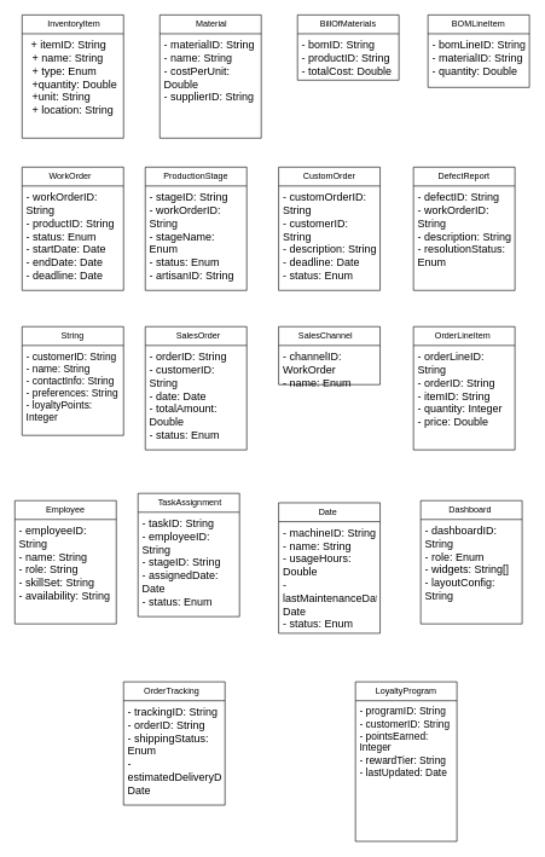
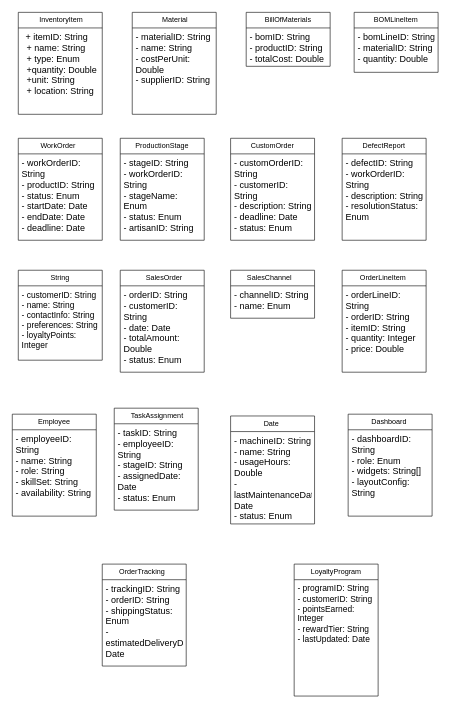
  <mxCell id="0" />
  <mxCell id="1" parent="0" />
  <mxCell id="2" value="&amp;nbsp;InventoryItem" style="swimlane;fontStyle=0;childLayout=stackLayout;horizontal=1;startSize=26;fillColor=none;horizontalStack=0;resizeParent=1;resizeParentMax=0;resizeLast=0;collapsible=1;marginBottom=0;whiteSpace=wrap;html=1;" vertex="1" parent="1"><mxGeometry x="30" y="20" width="140" height="170" as="geometry" /></mxCell>
  <mxCell id="3" value="&lt;div&gt;&amp;nbsp; &lt;font style=&quot;font-size: 15px;&quot;&gt;+ itemID: String&lt;/font&gt;&lt;/div&gt;&lt;div&gt;&lt;font style=&quot;font-size: 15px;&quot;&gt;&amp;nbsp; + name: String&lt;/font&gt;&lt;/div&gt;&lt;div&gt;&lt;font style=&quot;font-size: 15px;&quot;&gt;&amp;nbsp; + type: Enum&amp;nbsp;&lt;/font&gt;&lt;/div&gt;&lt;div&gt;&lt;font style=&quot;font-size: 15px;&quot;&gt;&amp;nbsp; +quantity: Double&lt;/font&gt;&lt;/div&gt;&lt;div&gt;&lt;font style=&quot;font-size: 15px;&quot;&gt;&amp;nbsp; +unit: String&lt;/font&gt;&lt;/div&gt;&lt;div&gt;&lt;font style=&quot;font-size: 15px;&quot;&gt;&amp;nbsp; + location: String&lt;/font&gt;&lt;/div&gt;" style="text;strokeColor=none;fillColor=none;align=left;verticalAlign=top;spacingLeft=4;spacingRight=4;overflow=hidden;rotatable=0;points=[[0,0.5],[1,0.5]];portConstraint=eastwest;whiteSpace=wrap;html=1;" vertex="1" parent="2"><mxGeometry y="26" width="140" height="144" as="geometry" /></mxCell>
  <mxCell id="4" value="BillOfMaterials" style="swimlane;fontStyle=0;childLayout=stackLayout;horizontal=1;startSize=26;fillColor=none;horizontalStack=0;resizeParent=1;resizeParentMax=0;resizeLast=0;collapsible=1;marginBottom=0;whiteSpace=wrap;html=1;" vertex="1" parent="1"><mxGeometry x="410" y="20" width="140" height="90" as="geometry" /></mxCell>
  <mxCell id="5" value="&lt;div&gt;&lt;font style=&quot;font-size: 15px;&quot;&gt;- bomID: String&lt;/font&gt;&lt;/div&gt;&lt;div&gt;&lt;font style=&quot;font-size: 15px;&quot;&gt;- productID: String&lt;/font&gt;&lt;/div&gt;&lt;div&gt;&lt;font style=&quot;font-size: 15px;&quot;&gt;- totalCost: Double&lt;/font&gt;&lt;/div&gt;" style="text;strokeColor=none;fillColor=none;align=left;verticalAlign=top;spacingLeft=4;spacingRight=4;overflow=hidden;rotatable=0;points=[[0,0.5],[1,0.5]];portConstraint=eastwest;whiteSpace=wrap;html=1;" vertex="1" parent="4"><mxGeometry y="26" width="140" height="64" as="geometry" /></mxCell>
  <mxCell id="6" value="&amp;nbsp;Material" style="swimlane;fontStyle=0;childLayout=stackLayout;horizontal=1;startSize=26;fillColor=none;horizontalStack=0;resizeParent=1;resizeParentMax=0;resizeLast=0;collapsible=1;marginBottom=0;whiteSpace=wrap;html=1;" vertex="1" parent="1"><mxGeometry x="220" y="20" width="140" height="170" as="geometry" /></mxCell>
  <mxCell id="7" value="&lt;div&gt;&lt;font style=&quot;font-size: 15px;&quot;&gt;- materialID: String&lt;/font&gt;&lt;/div&gt;&lt;div&gt;&lt;font style=&quot;font-size: 15px;&quot;&gt;- name: String&lt;/font&gt;&lt;/div&gt;&lt;div&gt;&lt;font style=&quot;font-size: 15px;&quot;&gt;- costPerUnit: Double&lt;/font&gt;&lt;/div&gt;&lt;div&gt;&lt;font style=&quot;font-size: 15px;&quot;&gt;- supplierID: String&lt;/font&gt;&lt;/div&gt;" style="text;strokeColor=none;fillColor=none;align=left;verticalAlign=top;spacingLeft=4;spacingRight=4;overflow=hidden;rotatable=0;points=[[0,0.5],[1,0.5]];portConstraint=eastwest;whiteSpace=wrap;html=1;" vertex="1" parent="6"><mxGeometry y="26" width="140" height="144" as="geometry" /></mxCell>
  <mxCell id="8" value="BOMLineItem" style="swimlane;fontStyle=0;childLayout=stackLayout;horizontal=1;startSize=26;fillColor=none;horizontalStack=0;resizeParent=1;resizeParentMax=0;resizeLast=0;collapsible=1;marginBottom=0;whiteSpace=wrap;html=1;" vertex="1" parent="1"><mxGeometry x="590" y="20" width="140" height="100" as="geometry" /></mxCell>
  <mxCell id="9" value="&lt;div&gt;&lt;span style=&quot;font-size: 15px;&quot;&gt;- bomLineID: String&lt;/span&gt;&lt;/div&gt;&lt;div&gt;&lt;span style=&quot;font-size: 15px;&quot;&gt;- materialID: String&lt;/span&gt;&lt;/div&gt;&lt;div&gt;&lt;span style=&quot;font-size: 15px;&quot;&gt;- quantity: Double&lt;/span&gt;&lt;/div&gt;" style="text;strokeColor=none;fillColor=none;align=left;verticalAlign=top;spacingLeft=4;spacingRight=4;overflow=hidden;rotatable=0;points=[[0,0.5],[1,0.5]];portConstraint=eastwest;whiteSpace=wrap;html=1;" vertex="1" parent="8"><mxGeometry y="26" width="140" height="74" as="geometry" /></mxCell>
  <mxCell id="10" value="&amp;nbsp;ProductionStage&amp;nbsp;" style="swimlane;fontStyle=0;childLayout=stackLayout;horizontal=1;startSize=26;fillColor=none;horizontalStack=0;resizeParent=1;resizeParentMax=0;resizeLast=0;collapsible=1;marginBottom=0;whiteSpace=wrap;html=1;" vertex="1" parent="1"><mxGeometry x="200" y="230" width="140" height="170" as="geometry" /></mxCell>
  <mxCell id="11" value="&lt;div&gt;&lt;span style=&quot;font-size: 15px;&quot;&gt;- stageID: String&lt;/span&gt;&lt;/div&gt;&lt;div&gt;&lt;span style=&quot;font-size: 15px;&quot;&gt;- workOrderID: String&lt;/span&gt;&lt;/div&gt;&lt;div&gt;&lt;span style=&quot;font-size: 15px;&quot;&gt;- stageName: Enum&lt;/span&gt;&lt;/div&gt;&lt;div&gt;&lt;span style=&quot;font-size: 15px;&quot;&gt;- status: Enum&lt;/span&gt;&lt;/div&gt;&lt;div&gt;&lt;span style=&quot;font-size: 15px;&quot;&gt;- artisanID: String&lt;/span&gt;&lt;/div&gt;" style="text;strokeColor=none;fillColor=none;align=left;verticalAlign=top;spacingLeft=4;spacingRight=4;overflow=hidden;rotatable=0;points=[[0,0.5],[1,0.5]];portConstraint=eastwest;whiteSpace=wrap;html=1;" vertex="1" parent="10"><mxGeometry y="26" width="140" height="144" as="geometry" /></mxCell>
  <mxCell id="12" value="WorkOrder&amp;nbsp;&amp;nbsp;" style="swimlane;fontStyle=0;childLayout=stackLayout;horizontal=1;startSize=26;fillColor=none;horizontalStack=0;resizeParent=1;resizeParentMax=0;resizeLast=0;collapsible=1;marginBottom=0;whiteSpace=wrap;html=1;" vertex="1" parent="1"><mxGeometry x="30" y="230" width="140" height="170" as="geometry" /></mxCell>
  <mxCell id="13" value="&lt;div&gt;&lt;span style=&quot;font-size: 15px;&quot;&gt;- workOrderID: String&lt;/span&gt;&lt;/div&gt;&lt;div&gt;&lt;span style=&quot;font-size: 15px;&quot;&gt;- productID: String&lt;/span&gt;&lt;/div&gt;&lt;div&gt;&lt;span style=&quot;font-size: 15px;&quot;&gt;- status: Enum&lt;/span&gt;&lt;/div&gt;&lt;div&gt;&lt;span style=&quot;font-size: 15px;&quot;&gt;- startDate: Date&lt;/span&gt;&lt;/div&gt;&lt;div&gt;&lt;span style=&quot;font-size: 15px;&quot;&gt;- endDate: Date&lt;/span&gt;&lt;/div&gt;&lt;div&gt;&lt;span style=&quot;font-size: 15px;&quot;&gt;- deadline: Date&lt;/span&gt;&lt;/div&gt;" style="text;strokeColor=none;fillColor=none;align=left;verticalAlign=top;spacingLeft=4;spacingRight=4;overflow=hidden;rotatable=0;points=[[0,0.5],[1,0.5]];portConstraint=eastwest;whiteSpace=wrap;html=1;" vertex="1" parent="12"><mxGeometry y="26" width="140" height="144" as="geometry" /></mxCell>
  <mxCell id="14" value="CustomOrder" style="swimlane;fontStyle=0;childLayout=stackLayout;horizontal=1;startSize=26;fillColor=none;horizontalStack=0;resizeParent=1;resizeParentMax=0;resizeLast=0;collapsible=1;marginBottom=0;whiteSpace=wrap;html=1;" vertex="1" parent="1"><mxGeometry x="384" y="230" width="140" height="170" as="geometry" /></mxCell>
  <mxCell id="15" value="&lt;div&gt;&lt;span style=&quot;font-size: 15px;&quot;&gt;- customOrderID: String&lt;/span&gt;&lt;/div&gt;&lt;div&gt;&lt;span style=&quot;font-size: 15px;&quot;&gt;- customerID: String&lt;/span&gt;&lt;/div&gt;&lt;div&gt;&lt;span style=&quot;font-size: 15px;&quot;&gt;- description: String&lt;/span&gt;&lt;/div&gt;&lt;div&gt;&lt;span style=&quot;font-size: 15px;&quot;&gt;- deadline: Date&lt;/span&gt;&lt;/div&gt;&lt;div&gt;&lt;span style=&quot;font-size: 15px;&quot;&gt;- status: Enum&lt;/span&gt;&lt;/div&gt;" style="text;strokeColor=none;fillColor=none;align=left;verticalAlign=top;spacingLeft=4;spacingRight=4;overflow=hidden;rotatable=0;points=[[0,0.5],[1,0.5]];portConstraint=eastwest;whiteSpace=wrap;html=1;" vertex="1" parent="14"><mxGeometry y="26" width="140" height="144" as="geometry" /></mxCell>
  <mxCell id="16" value="DefectReport" style="swimlane;fontStyle=0;childLayout=stackLayout;horizontal=1;startSize=26;fillColor=none;horizontalStack=0;resizeParent=1;resizeParentMax=0;resizeLast=0;collapsible=1;marginBottom=0;whiteSpace=wrap;html=1;" vertex="1" parent="1"><mxGeometry x="570" y="230" width="140" height="170" as="geometry" /></mxCell>
  <mxCell id="17" value="&lt;div&gt;&lt;span style=&quot;font-size: 15px;&quot;&gt;- defectID: String&lt;/span&gt;&lt;/div&gt;&lt;div&gt;&lt;span style=&quot;font-size: 15px;&quot;&gt;- workOrderID: String&lt;/span&gt;&lt;/div&gt;&lt;div&gt;&lt;span style=&quot;font-size: 15px;&quot;&gt;- description: String&lt;/span&gt;&lt;/div&gt;&lt;div&gt;&lt;span style=&quot;font-size: 15px;&quot;&gt;- resolutionStatus: Enum&lt;/span&gt;&lt;/div&gt;" style="text;strokeColor=none;fillColor=none;align=left;verticalAlign=top;spacingLeft=4;spacingRight=4;overflow=hidden;rotatable=0;points=[[0,0.5],[1,0.5]];portConstraint=eastwest;whiteSpace=wrap;html=1;" vertex="1" parent="16"><mxGeometry y="26" width="140" height="144" as="geometry" /></mxCell>
  <mxCell id="18" value="&amp;nbsp;String&amp;nbsp;" style="swimlane;fontStyle=0;childLayout=stackLayout;horizontal=1;startSize=26;fillColor=none;horizontalStack=0;resizeParent=1;resizeParentMax=0;resizeLast=0;collapsible=1;marginBottom=0;whiteSpace=wrap;html=1;" vertex="1" parent="1"><mxGeometry x="30" y="450" width="140" height="150" as="geometry" /></mxCell>
  <mxCell id="19" value="&lt;div&gt;&lt;font style=&quot;font-size: 14px;&quot;&gt;- customerID: String&lt;/font&gt;&lt;/div&gt;&lt;div&gt;&lt;font style=&quot;font-size: 14px;&quot;&gt;- name: String&lt;/font&gt;&lt;/div&gt;&lt;div&gt;&lt;font style=&quot;font-size: 14px;&quot;&gt;- contactInfo: String&lt;/font&gt;&lt;/div&gt;&lt;div&gt;&lt;font style=&quot;font-size: 14px;&quot;&gt;- preferences: String&lt;/font&gt;&lt;/div&gt;&lt;div&gt;&lt;font style=&quot;font-size: 14px;&quot;&gt;- loyaltyPoints: Integer&lt;/font&gt;&lt;/div&gt;" style="text;strokeColor=none;fillColor=none;align=left;verticalAlign=top;spacingLeft=4;spacingRight=4;overflow=hidden;rotatable=0;points=[[0,0.5],[1,0.5]];portConstraint=eastwest;whiteSpace=wrap;html=1;" vertex="1" parent="18"><mxGeometry y="26" width="140" height="124" as="geometry" /></mxCell>
  <mxCell id="20" value="&amp;nbsp; &amp;nbsp; SalesOrder&amp;nbsp;&amp;nbsp;" style="swimlane;fontStyle=0;childLayout=stackLayout;horizontal=1;startSize=26;fillColor=none;horizontalStack=0;resizeParent=1;resizeParentMax=0;resizeLast=0;collapsible=1;marginBottom=0;whiteSpace=wrap;html=1;" vertex="1" parent="1"><mxGeometry x="200" y="450" width="140" height="170" as="geometry" /></mxCell>
  <mxCell id="21" value="&lt;div&gt;&lt;span style=&quot;font-size: 15px;&quot;&gt;- orderID: String&lt;/span&gt;&lt;/div&gt;&lt;div&gt;&lt;span style=&quot;font-size: 15px;&quot;&gt;- customerID: String&lt;/span&gt;&lt;/div&gt;&lt;div&gt;&lt;span style=&quot;font-size: 15px;&quot;&gt;- date: Date&lt;/span&gt;&lt;/div&gt;&lt;div&gt;&lt;span style=&quot;font-size: 15px;&quot;&gt;- totalAmount: Double&lt;/span&gt;&lt;/div&gt;&lt;div&gt;&lt;span style=&quot;font-size: 15px;&quot;&gt;- status: Enum&lt;/span&gt;&lt;/div&gt;" style="text;strokeColor=none;fillColor=none;align=left;verticalAlign=top;spacingLeft=4;spacingRight=4;overflow=hidden;rotatable=0;points=[[0,0.5],[1,0.5]];portConstraint=eastwest;whiteSpace=wrap;html=1;" vertex="1" parent="20"><mxGeometry y="26" width="140" height="144" as="geometry" /></mxCell>
  <mxCell id="22" value="SalesChannel&amp;nbsp; &amp;nbsp;" style="swimlane;fontStyle=0;childLayout=stackLayout;horizontal=1;startSize=26;fillColor=none;horizontalStack=0;resizeParent=1;resizeParentMax=0;resizeLast=0;collapsible=1;marginBottom=0;whiteSpace=wrap;html=1;" vertex="1" parent="1"><mxGeometry x="384" y="450" width="140" height="80" as="geometry" /></mxCell>
- <mxCell id="23" value="&lt;div&gt;&lt;span style=&quot;font-size: 15px;&quot;&gt;- channelID: WorkOrder&lt;/span&gt;&lt;/div&gt;&lt;div&gt;&lt;span style=&quot;font-size: 15px;&quot;&gt;- name: Enum&lt;/span&gt;&lt;/div&gt;" style="text;strokeColor=none;fillColor=none;align=left;verticalAlign=top;spacingLeft=4;spacingRight=4;overflow=hidden;rotatable=0;points=[[0,0.5],[1,0.5]];portConstraint=eastwest;whiteSpace=wrap;html=1;" vertex="1" parent="22"><mxGeometry y="26" width="140" height="54" as="geometry" /></mxCell>
+ <mxCell id="23" value="&lt;div&gt;&lt;span style=&quot;font-size: 15px;&quot;&gt;- channelID: String&lt;/span&gt;&lt;/div&gt;&lt;div&gt;&lt;span style=&quot;font-size: 15px;&quot;&gt;- name: Enum&lt;/span&gt;&lt;/div&gt;" style="text;strokeColor=none;fillColor=none;align=left;verticalAlign=top;spacingLeft=4;spacingRight=4;overflow=hidden;rotatable=0;points=[[0,0.5],[1,0.5]];portConstraint=eastwest;whiteSpace=wrap;html=1;" vertex="1" parent="22"><mxGeometry y="26" width="140" height="54" as="geometry" /></mxCell>
  <mxCell id="24" value="&amp;nbsp; OrderLineItem&amp;nbsp; &amp;nbsp;" style="swimlane;fontStyle=0;childLayout=stackLayout;horizontal=1;startSize=26;fillColor=none;horizontalStack=0;resizeParent=1;resizeParentMax=0;resizeLast=0;collapsible=1;marginBottom=0;whiteSpace=wrap;html=1;" vertex="1" parent="1"><mxGeometry x="570" y="450" width="140" height="170" as="geometry" /></mxCell>
  <mxCell id="25" value="&lt;div&gt;&lt;span style=&quot;font-size: 15px;&quot;&gt;- orderLineID: String&lt;/span&gt;&lt;/div&gt;&lt;div&gt;&lt;span style=&quot;font-size: 15px;&quot;&gt;- orderID: String&lt;/span&gt;&lt;/div&gt;&lt;div&gt;&lt;span style=&quot;font-size: 15px;&quot;&gt;- itemID: String&lt;/span&gt;&lt;/div&gt;&lt;div&gt;&lt;span style=&quot;font-size: 15px;&quot;&gt;- quantity: Integer&lt;/span&gt;&lt;/div&gt;&lt;div&gt;&lt;span style=&quot;font-size: 15px;&quot;&gt;- price: Double&lt;/span&gt;&lt;/div&gt;" style="text;strokeColor=none;fillColor=none;align=left;verticalAlign=top;spacingLeft=4;spacingRight=4;overflow=hidden;rotatable=0;points=[[0,0.5],[1,0.5]];portConstraint=eastwest;whiteSpace=wrap;html=1;" vertex="1" parent="24"><mxGeometry y="26" width="140" height="144" as="geometry" /></mxCell>
  <mxCell id="26" value="Employee" style="swimlane;fontStyle=0;childLayout=stackLayout;horizontal=1;startSize=26;fillColor=none;horizontalStack=0;resizeParent=1;resizeParentMax=0;resizeLast=0;collapsible=1;marginBottom=0;whiteSpace=wrap;html=1;" vertex="1" parent="1"><mxGeometry x="20" y="690" width="140" height="170" as="geometry" /></mxCell>
  <mxCell id="27" value="&lt;div&gt;&lt;span style=&quot;font-size: 15px;&quot;&gt;- employeeID: String&lt;/span&gt;&lt;/div&gt;&lt;div&gt;&lt;span style=&quot;font-size: 15px;&quot;&gt;- name: String&lt;/span&gt;&lt;/div&gt;&lt;div&gt;&lt;span style=&quot;font-size: 15px;&quot;&gt;- role: String&lt;/span&gt;&lt;/div&gt;&lt;div&gt;&lt;span style=&quot;font-size: 15px;&quot;&gt;- skillSet: String&lt;/span&gt;&lt;/div&gt;&lt;div&gt;&lt;span style=&quot;font-size: 15px;&quot;&gt;- availability: String&lt;/span&gt;&lt;/div&gt;" style="text;strokeColor=none;fillColor=none;align=left;verticalAlign=top;spacingLeft=4;spacingRight=4;overflow=hidden;rotatable=0;points=[[0,0.5],[1,0.5]];portConstraint=eastwest;whiteSpace=wrap;html=1;" vertex="1" parent="26"><mxGeometry y="26" width="140" height="144" as="geometry" /></mxCell>
  <mxCell id="28" value="&amp;nbsp;TaskAssignment" style="swimlane;fontStyle=0;childLayout=stackLayout;horizontal=1;startSize=26;fillColor=none;horizontalStack=0;resizeParent=1;resizeParentMax=0;resizeLast=0;collapsible=1;marginBottom=0;whiteSpace=wrap;html=1;" vertex="1" parent="1"><mxGeometry x="190" y="680" width="140" height="170" as="geometry" /></mxCell>
  <mxCell id="29" value="&lt;div&gt;&lt;span style=&quot;font-size: 15px;&quot;&gt;- taskID: String&lt;/span&gt;&lt;/div&gt;&lt;div&gt;&lt;span style=&quot;font-size: 15px;&quot;&gt;- employeeID: String&lt;/span&gt;&lt;/div&gt;&lt;div&gt;&lt;span style=&quot;font-size: 15px;&quot;&gt;- stageID: String&lt;/span&gt;&lt;/div&gt;&lt;div&gt;&lt;span style=&quot;font-size: 15px;&quot;&gt;- assignedDate: Date&lt;/span&gt;&lt;/div&gt;&lt;div&gt;&lt;span style=&quot;font-size: 15px;&quot;&gt;- status: Enum&lt;/span&gt;&lt;/div&gt;" style="text;strokeColor=none;fillColor=none;align=left;verticalAlign=top;spacingLeft=4;spacingRight=4;overflow=hidden;rotatable=0;points=[[0,0.5],[1,0.5]];portConstraint=eastwest;whiteSpace=wrap;html=1;" vertex="1" parent="28"><mxGeometry y="26" width="140" height="144" as="geometry" /></mxCell>
  <mxCell id="30" value="&amp;nbsp;Date&amp;nbsp;&amp;nbsp;" style="swimlane;fontStyle=0;childLayout=stackLayout;horizontal=1;startSize=26;fillColor=none;horizontalStack=0;resizeParent=1;resizeParentMax=0;resizeLast=0;collapsible=1;marginBottom=0;whiteSpace=wrap;html=1;" vertex="1" parent="1"><mxGeometry x="384" y="693" width="140" height="180" as="geometry" /></mxCell>
  <mxCell id="31" value="&lt;div&gt;&lt;span style=&quot;font-size: 15px;&quot;&gt;- machineID: String&lt;/span&gt;&lt;/div&gt;&lt;div&gt;&lt;span style=&quot;font-size: 15px;&quot;&gt;- name: String&lt;/span&gt;&lt;/div&gt;&lt;div&gt;&lt;span style=&quot;font-size: 15px;&quot;&gt;- usageHours: Double&lt;/span&gt;&lt;/div&gt;&lt;div&gt;&lt;span style=&quot;font-size: 15px;&quot;&gt;- lastMaintenanceDate: Date&lt;/span&gt;&lt;/div&gt;&lt;div&gt;&lt;span style=&quot;font-size: 15px;&quot;&gt;- status: Enum&lt;/span&gt;&lt;/div&gt;" style="text;strokeColor=none;fillColor=none;align=left;verticalAlign=top;spacingLeft=4;spacingRight=4;overflow=hidden;rotatable=0;points=[[0,0.5],[1,0.5]];portConstraint=eastwest;whiteSpace=wrap;html=1;" vertex="1" parent="30"><mxGeometry y="26" width="140" height="154" as="geometry" /></mxCell>
  <mxCell id="32" value="&amp;nbsp;Dashboard&amp;nbsp;&amp;nbsp;" style="swimlane;fontStyle=0;childLayout=stackLayout;horizontal=1;startSize=26;fillColor=none;horizontalStack=0;resizeParent=1;resizeParentMax=0;resizeLast=0;collapsible=1;marginBottom=0;whiteSpace=wrap;html=1;" vertex="1" parent="1"><mxGeometry x="580" y="690" width="140" height="170" as="geometry" /></mxCell>
  <mxCell id="33" value="&lt;div&gt;&lt;span style=&quot;font-size: 15px;&quot;&gt;- dashboardID: String&lt;/span&gt;&lt;/div&gt;&lt;div&gt;&lt;span style=&quot;font-size: 15px;&quot;&gt;- role: Enum&lt;/span&gt;&lt;/div&gt;&lt;div&gt;&lt;span style=&quot;font-size: 15px;&quot;&gt;- widgets: String[]&lt;/span&gt;&lt;/div&gt;&lt;div&gt;&lt;span style=&quot;font-size: 15px;&quot;&gt;- layoutConfig: String&lt;/span&gt;&lt;/div&gt;" style="text;strokeColor=none;fillColor=none;align=left;verticalAlign=top;spacingLeft=4;spacingRight=4;overflow=hidden;rotatable=0;points=[[0,0.5],[1,0.5]];portConstraint=eastwest;whiteSpace=wrap;html=1;" vertex="1" parent="32"><mxGeometry y="26" width="140" height="144" as="geometry" /></mxCell>
  <mxCell id="34" value="OrderTracking&amp;nbsp;&amp;nbsp;" style="swimlane;fontStyle=0;childLayout=stackLayout;horizontal=1;startSize=26;fillColor=none;horizontalStack=0;resizeParent=1;resizeParentMax=0;resizeLast=0;collapsible=1;marginBottom=0;whiteSpace=wrap;html=1;" vertex="1" parent="1"><mxGeometry x="170" y="940" width="140" height="170" as="geometry" /></mxCell>
  <mxCell id="35" value="&lt;div&gt;&lt;span style=&quot;font-size: 15px;&quot;&gt;- trackingID: String&lt;/span&gt;&lt;/div&gt;&lt;div&gt;&lt;span style=&quot;font-size: 15px;&quot;&gt;- orderID: String&lt;/span&gt;&lt;/div&gt;&lt;div&gt;&lt;span style=&quot;font-size: 15px;&quot;&gt;- shippingStatus: Enum&lt;/span&gt;&lt;/div&gt;&lt;div&gt;&lt;span style=&quot;font-size: 15px;&quot;&gt;- estimatedDeliveryDate: Date&lt;/span&gt;&lt;/div&gt;" style="text;strokeColor=none;fillColor=none;align=left;verticalAlign=top;spacingLeft=4;spacingRight=4;overflow=hidden;rotatable=0;points=[[0,0.5],[1,0.5]];portConstraint=eastwest;whiteSpace=wrap;html=1;" vertex="1" parent="34"><mxGeometry y="26" width="140" height="144" as="geometry" /></mxCell>
  <mxCell id="36" value="LoyaltyProgram" style="swimlane;fontStyle=0;childLayout=stackLayout;horizontal=1;startSize=26;fillColor=none;horizontalStack=0;resizeParent=1;resizeParentMax=0;resizeLast=0;collapsible=1;marginBottom=0;whiteSpace=wrap;html=1;" vertex="1" parent="1"><mxGeometry x="490" y="940" width="140" height="220" as="geometry" /></mxCell>
  <mxCell id="37" value="&lt;div&gt;&lt;div&gt;&lt;span style=&quot;font-size: 14px;&quot;&gt;- programID: String&lt;/span&gt;&lt;/div&gt;&lt;/div&gt;&lt;div&gt;&lt;font style=&quot;font-size: 14px;&quot;&gt;- customerID: String&lt;/font&gt;&lt;/div&gt;&lt;div&gt;&lt;font style=&quot;font-size: 14px;&quot;&gt;- pointsEarned: Integer&lt;/font&gt;&lt;/div&gt;&lt;div&gt;&lt;font style=&quot;font-size: 14px;&quot;&gt;- rewardTier: String&lt;/font&gt;&lt;/div&gt;&lt;div&gt;&lt;font style=&quot;font-size: 14px;&quot;&gt;- lastUpdated: Date&lt;/font&gt;&lt;/div&gt;" style="text;strokeColor=none;fillColor=none;align=left;verticalAlign=top;spacingLeft=4;spacingRight=4;overflow=hidden;rotatable=0;points=[[0,0.5],[1,0.5]];portConstraint=eastwest;whiteSpace=wrap;html=1;" vertex="1" parent="36"><mxGeometry y="26" width="140" height="194" as="geometry" /></mxCell>
